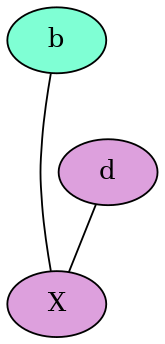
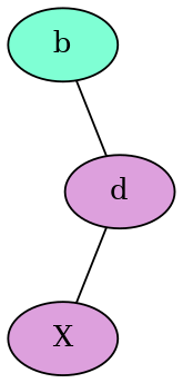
  graph {
    node [fillcolor=plum style=filled]
    edge [color=black]
    b [fillcolor=aquamarine]
    X
    d
-   b -- X
+   b -- d
    d -- X
  }
